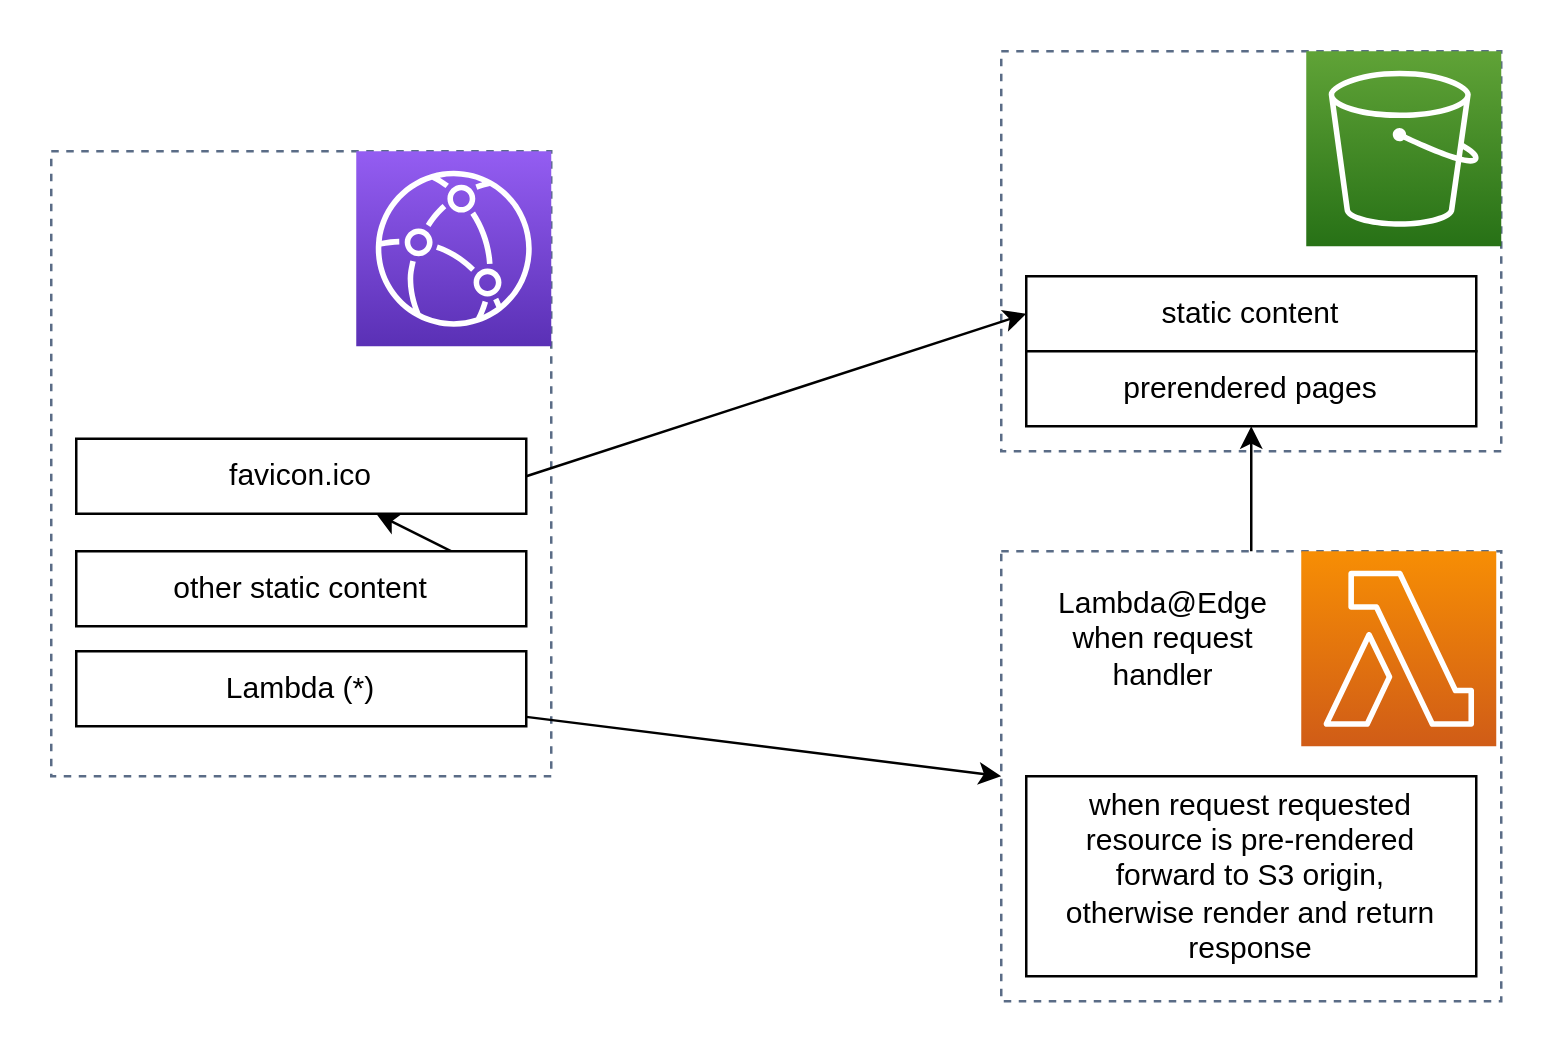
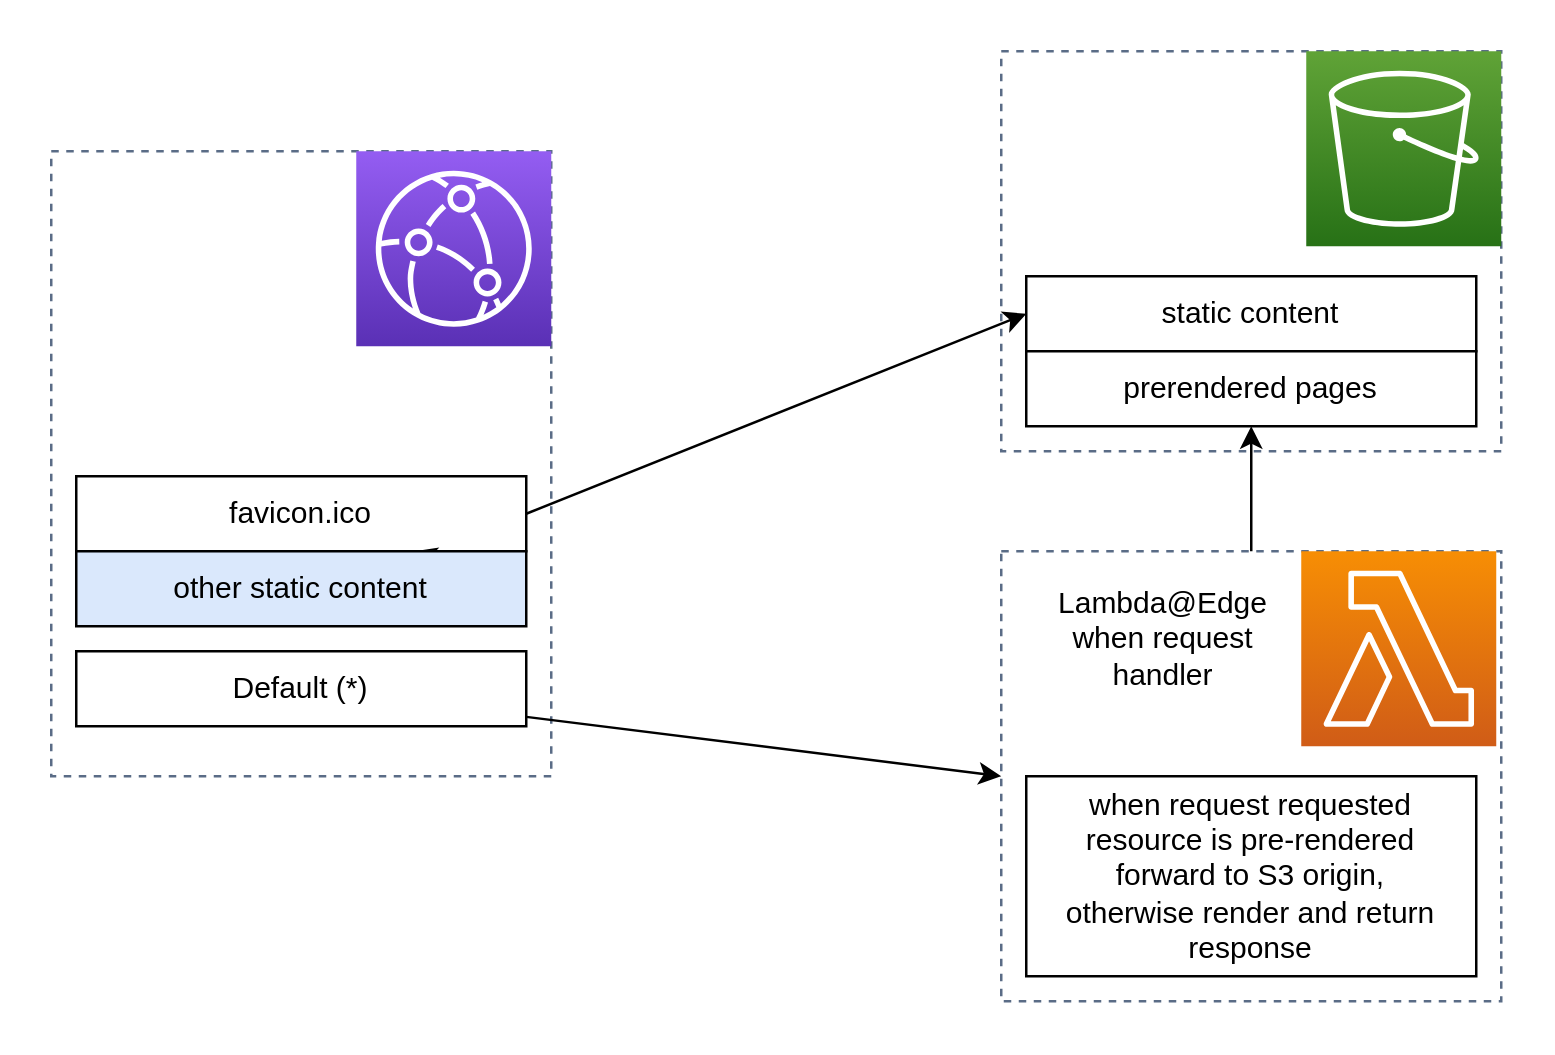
  <mxCell id="0" />
  <mxCell id="1" parent="0" />
  <mxCell id="2" style="edgeStyle=none;rounded=0;orthogonalLoop=1;jettySize=auto;html=1;entryX=0.5;entryY=1;entryDx=0;entryDy=0;" parent="1" source="3" target="10" edge="1"><mxGeometry relative="1" as="geometry" /></mxCell>
  <mxCell id="3" value="" style="fillColor=none;strokeColor=#5A6C86;dashed=1;verticalAlign=top;fontStyle=0;fontColor=#5A6C86;" parent="1" vertex="1"><mxGeometry x="400" y="220" width="200" height="180" as="geometry" /></mxCell>
  <mxCell id="4" value="" style="fillColor=none;strokeColor=#5A6C86;dashed=1;verticalAlign=top;fontStyle=0;fontColor=#5A6C86;" parent="1" vertex="1"><mxGeometry x="20" y="60" width="200" height="250" as="geometry" /></mxCell>
  <mxCell id="5" value="" style="fillColor=none;strokeColor=#5A6C86;dashed=1;verticalAlign=top;fontStyle=0;fontColor=#5A6C86;" parent="1" vertex="1"><mxGeometry x="400" y="20" width="200" height="160" as="geometry" /></mxCell>
  <mxCell id="6" value="" style="sketch=0;points=[[0,0,0],[0.25,0,0],[0.5,0,0],[0.75,0,0],[1,0,0],[0,1,0],[0.25,1,0],[0.5,1,0],[0.75,1,0],[1,1,0],[0,0.25,0],[0,0.5,0],[0,0.75,0],[1,0.25,0],[1,0.5,0],[1,0.75,0]];outlineConnect=0;fontColor=#232F3E;gradientColor=#945DF2;gradientDirection=north;fillColor=#5A30B5;strokeColor=#ffffff;dashed=0;verticalLabelPosition=bottom;verticalAlign=top;align=center;html=1;fontSize=12;fontStyle=0;aspect=fixed;shape=mxgraph.aws4.resourceIcon;resIcon=mxgraph.aws4.cloudfront;" parent="1" vertex="1"><mxGeometry x="142" y="60" width="78" height="78" as="geometry" /></mxCell>
  <mxCell id="7" value="" style="sketch=0;points=[[0,0,0],[0.25,0,0],[0.5,0,0],[0.75,0,0],[1,0,0],[0,1,0],[0.25,1,0],[0.5,1,0],[0.75,1,0],[1,1,0],[0,0.25,0],[0,0.5,0],[0,0.75,0],[1,0.25,0],[1,0.5,0],[1,0.75,0]];outlineConnect=0;fontColor=#232F3E;gradientColor=#F78E04;gradientDirection=north;fillColor=#D05C17;strokeColor=#ffffff;dashed=0;verticalLabelPosition=bottom;verticalAlign=top;align=center;html=1;fontSize=12;fontStyle=0;aspect=fixed;shape=mxgraph.aws4.resourceIcon;resIcon=mxgraph.aws4.lambda;" parent="1" vertex="1"><mxGeometry x="520" y="220" width="78" height="78" as="geometry" /></mxCell>
  <mxCell id="8" value="" style="sketch=0;points=[[0,0,0],[0.25,0,0],[0.5,0,0],[0.75,0,0],[1,0,0],[0,1,0],[0.25,1,0],[0.5,1,0],[0.75,1,0],[1,1,0],[0,0.25,0],[0,0.5,0],[0,0.75,0],[1,0.25,0],[1,0.5,0],[1,0.75,0]];outlineConnect=0;fontColor=#232F3E;gradientColor=#60A337;gradientDirection=north;fillColor=#277116;strokeColor=#ffffff;dashed=0;verticalLabelPosition=bottom;verticalAlign=top;align=center;html=1;fontSize=12;fontStyle=0;aspect=fixed;shape=mxgraph.aws4.resourceIcon;resIcon=mxgraph.aws4.s3;" parent="1" vertex="1"><mxGeometry x="522" y="20" width="78" height="78" as="geometry" /></mxCell>
  <mxCell id="9" value="static content" style="rounded=0;whiteSpace=wrap;html=1;" parent="1" vertex="1"><mxGeometry x="410" y="110" width="180" height="30" as="geometry" /></mxCell>
  <mxCell id="10" value="prerendered pages" style="rounded=0;whiteSpace=wrap;html=1;" parent="1" vertex="1"><mxGeometry x="410" y="140" width="180" height="30" as="geometry" /></mxCell>
  <mxCell id="11" style="edgeStyle=none;rounded=0;orthogonalLoop=1;jettySize=auto;html=1;exitX=1;exitY=0.5;exitDx=0;exitDy=0;" parent="1" source="12" edge="1"><mxGeometry relative="1" as="geometry"><mxPoint x="410" y="125" as="targetPoint" /></mxGeometry></mxCell>
- <mxCell id="12" value="favicon.ico" style="rounded=0;whiteSpace=wrap;html=1;" parent="1" vertex="1"><mxGeometry x="30" y="175" width="180" height="30" as="geometry" /></mxCell>
+ <mxCell id="12" value="favicon.ico" style="rounded=0;whiteSpace=wrap;html=1;" parent="1" vertex="1"><mxGeometry x="30" y="190" width="180" height="30" as="geometry" /></mxCell>
  <mxCell id="13" style="edgeStyle=none;rounded=0;orthogonalLoop=1;jettySize=auto;html=1;exitX=1;exitY=0.5;exitDx=0;exitDy=0;" parent="1" source="14" target="12" edge="1"><mxGeometry relative="1" as="geometry"><mxPoint x="360" y="170" as="targetPoint" /></mxGeometry></mxCell>
- <mxCell id="14" value="other static content" style="rounded=0;whiteSpace=wrap;html=1;" parent="1" vertex="1"><mxGeometry x="30" y="220" width="180" height="30" as="geometry" /></mxCell>
+ <mxCell id="14" value="other static content" style="rounded=0;whiteSpace=wrap;html=1;fillColor=#dae8fc;" parent="1" vertex="1"><mxGeometry x="30" y="220" width="180" height="30" as="geometry" /></mxCell>
  <mxCell id="15" style="edgeStyle=none;rounded=0;orthogonalLoop=1;jettySize=auto;html=1;entryX=0;entryY=0.5;entryDx=0;entryDy=0;" parent="1" source="16" target="3" edge="1"><mxGeometry relative="1" as="geometry" /></mxCell>
- <mxCell id="16" value="Lambda (*)" style="rounded=0;whiteSpace=wrap;html=1;" parent="1" vertex="1"><mxGeometry x="30" y="260" width="180" height="30" as="geometry" /></mxCell>
+ <mxCell id="16" value="Default (*)" style="rounded=0;whiteSpace=wrap;html=1;" parent="1" vertex="1"><mxGeometry x="30" y="260" width="180" height="30" as="geometry" /></mxCell>
  <mxCell id="17" value="when request requested resource is pre-rendered&lt;br&gt;forward to S3 origin,&lt;br&gt;otherwise render and return response" style="rounded=0;whiteSpace=wrap;html=1;" parent="1" vertex="1"><mxGeometry x="410" y="310" width="180" height="80" as="geometry" /></mxCell>
  <mxCell id="18" value="Lambda@Edge when request handler" style="text;html=1;strokeColor=none;fillColor=none;align=center;verticalAlign=middle;whiteSpace=wrap;rounded=0;" vertex="1" parent="1"><mxGeometry x="410" y="230" width="110" height="50" as="geometry" /></mxCell>
